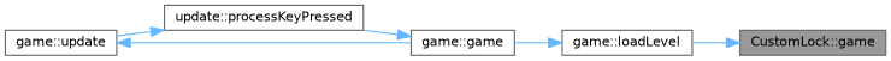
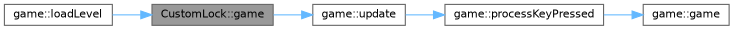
  digraph {
    rankdir=RL
    node [color=grey40 fillcolor=white fontname=Helvetica fontsize=10 shape=box style=filled]
    edge [color=steelblue1 dir=back fontname=Helvetica fontsize=10 labelfontname=Helvetica labelfontsize=10 style=solid]
    n1 [color=gray40 fillcolor=grey60 fontcolor=black height=0.2 label="CustomLock::game" width=0.4]
    n2 [height=0.2 label="game::loadLevel" width=0.4]
    n3 [height=0.2 label="game::game" width=0.4]
-   n4 [height=0.2 label="update::processKeyPressed" width=0.4]
+   n4 [height=0.2 label="game::processKeyPressed" width=0.4]
    n5 [height=0.2 label="game::update" width=0.4]
    n1 -> n2
-   n2 -> n3
    n3 -> n4
    n4 -> n5
-   n5 -> n3
+   n5 -> n1
  }
